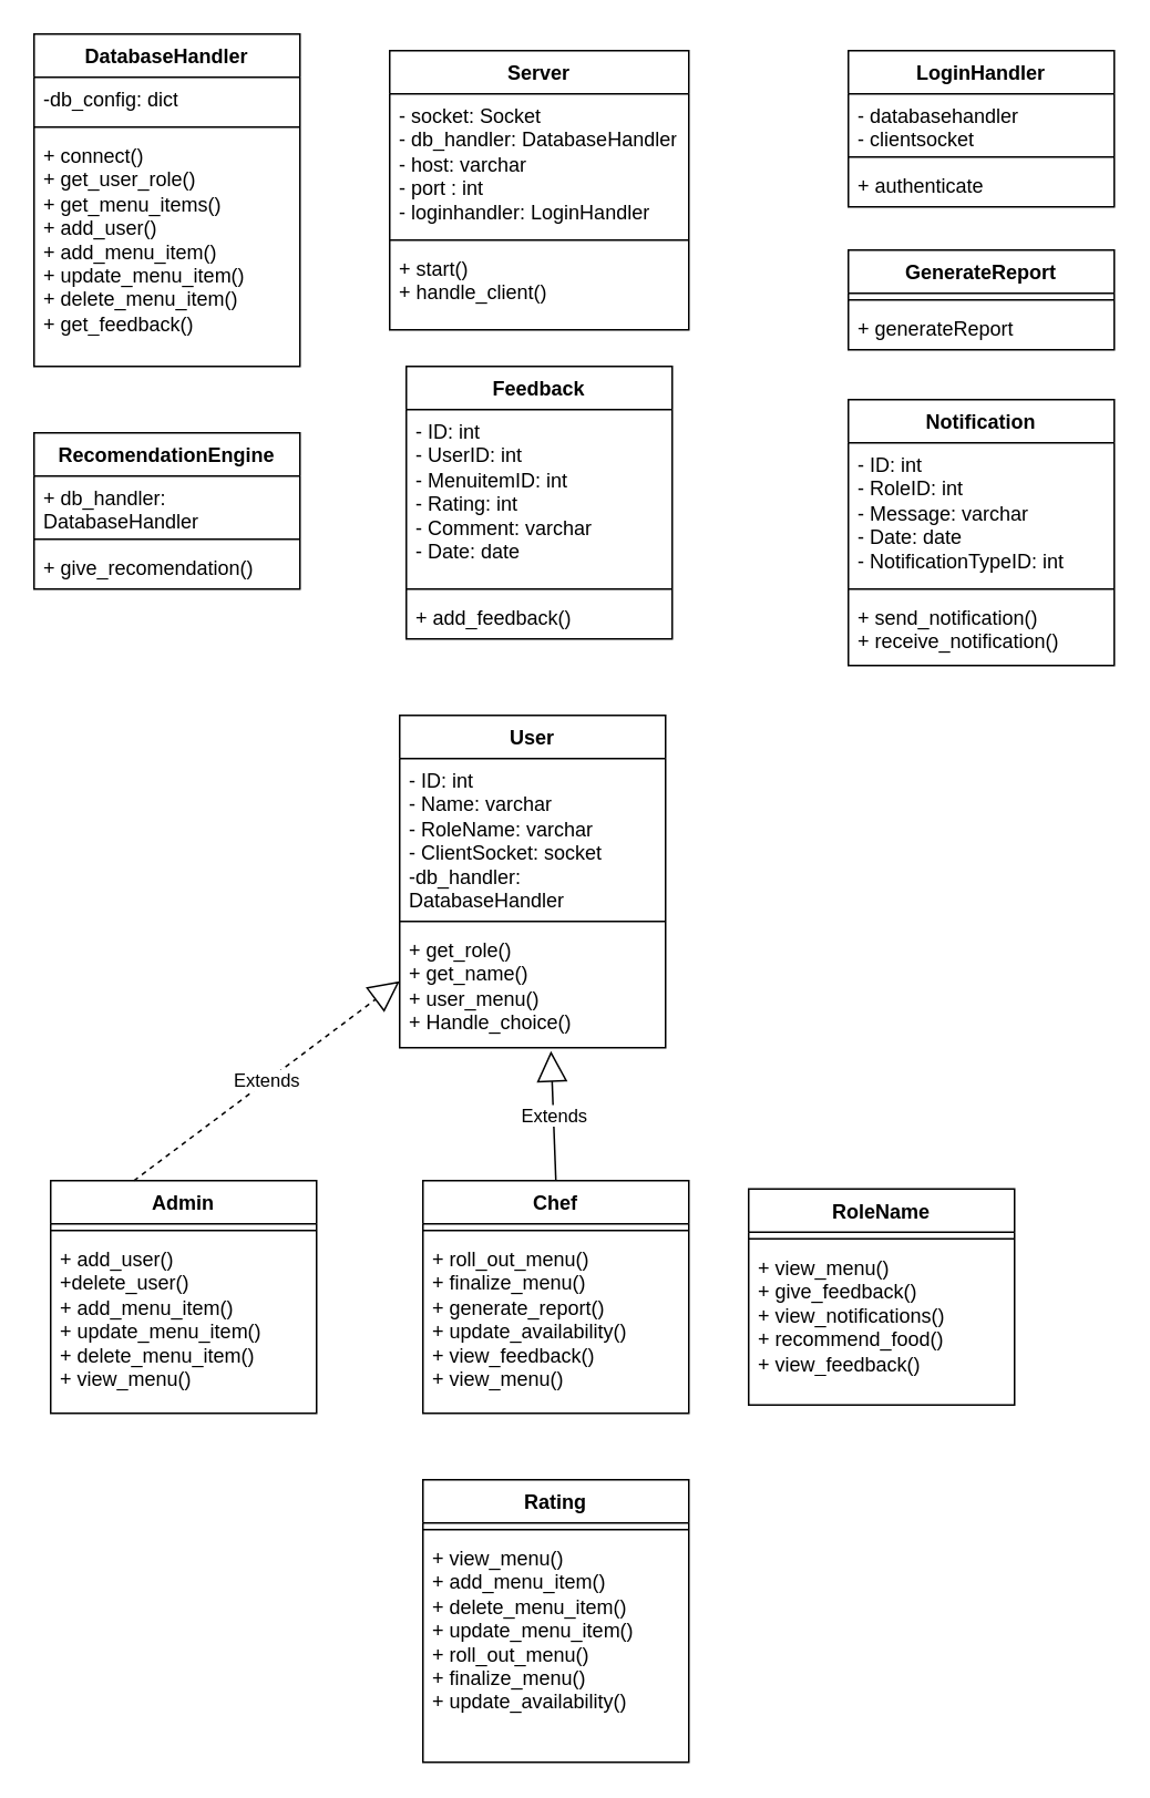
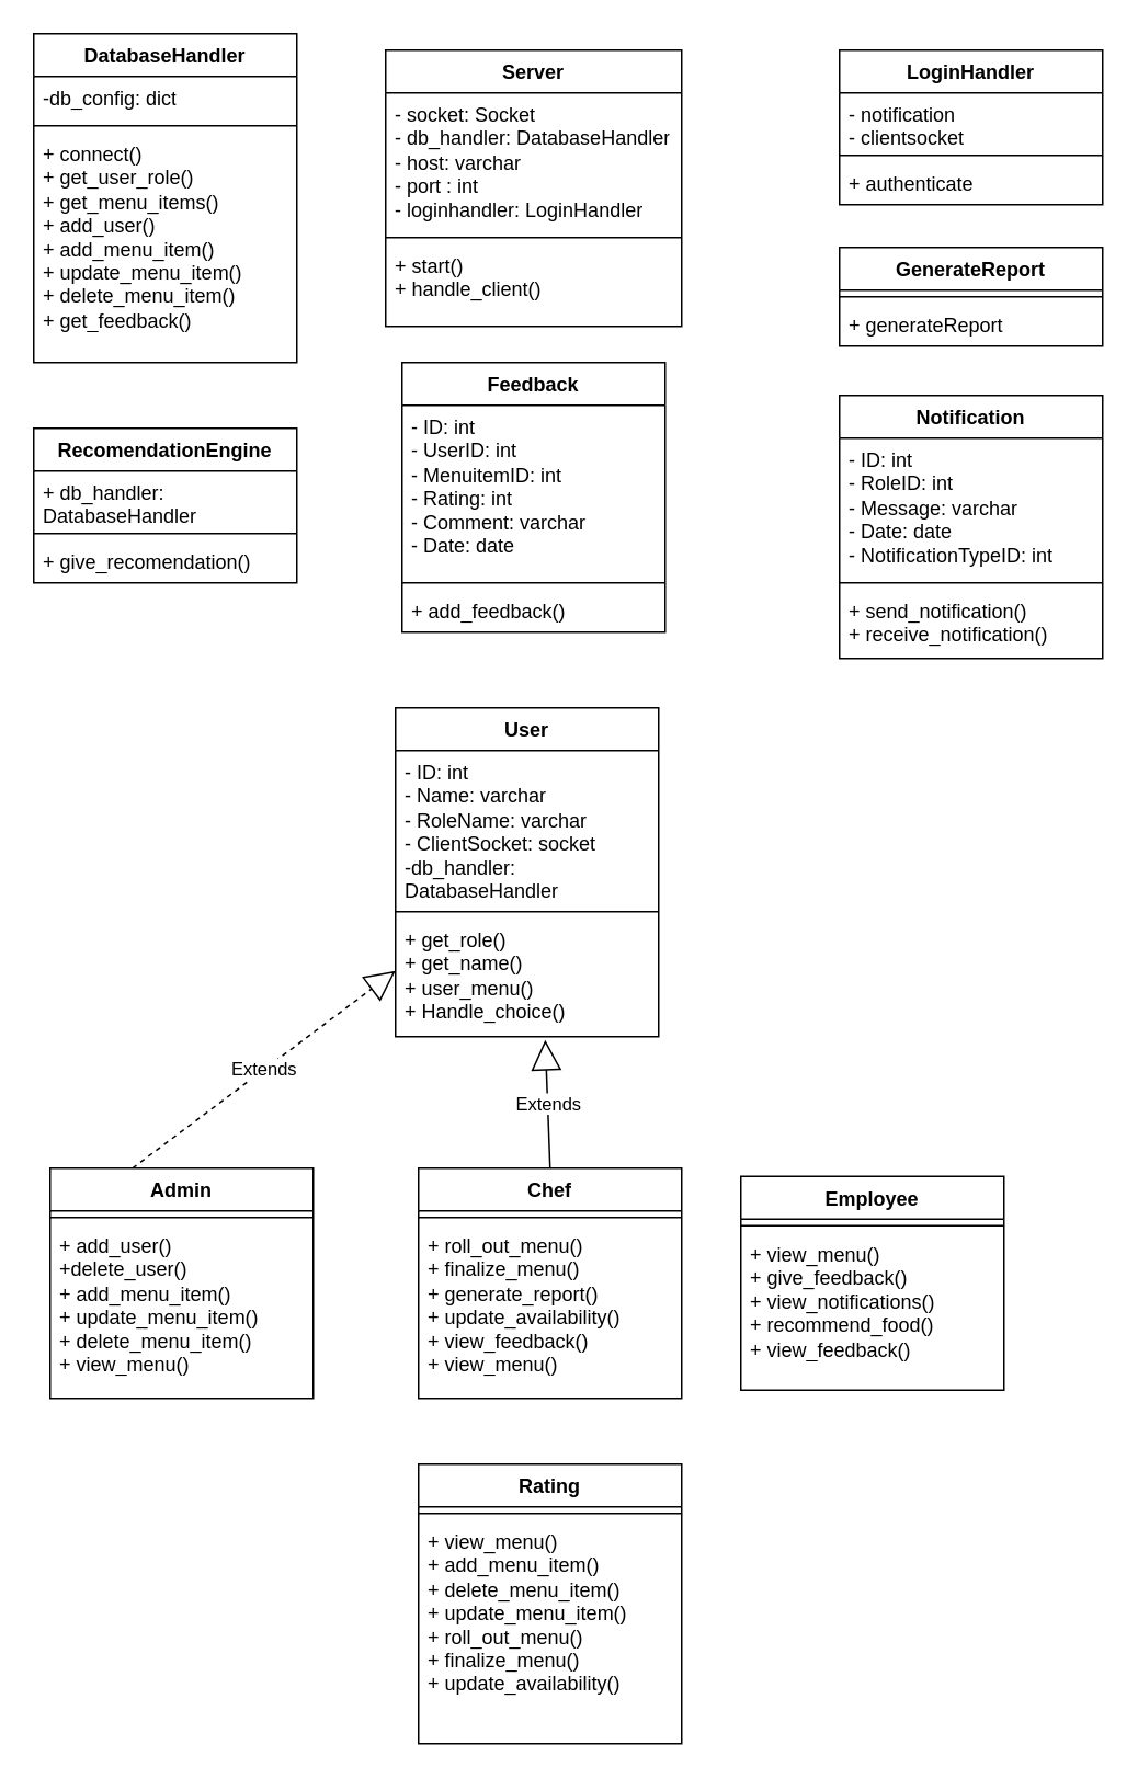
  <mxCell id="0" />
  <mxCell id="1" parent="0" />
  <mxCell id="2" value="Server" style="swimlane;fontStyle=1;align=center;verticalAlign=top;childLayout=stackLayout;horizontal=1;startSize=26;horizontalStack=0;resizeParent=1;resizeParentMax=0;resizeLast=0;collapsible=1;marginBottom=0;whiteSpace=wrap;html=1;" parent="1" vertex="1"><mxGeometry x="234" y="30" width="180" height="168" as="geometry" /></mxCell>
  <mxCell id="3" value="- socket: Socket&lt;div&gt;- db_handler: DatabaseHandler&lt;/div&gt;&lt;div&gt;- host: varchar&lt;/div&gt;&lt;div&gt;- port : int&lt;/div&gt;&lt;div&gt;- loginhandler: LoginHandler&lt;/div&gt;" style="text;strokeColor=none;fillColor=none;align=left;verticalAlign=top;spacingLeft=4;spacingRight=4;overflow=hidden;rotatable=0;points=[[0,0.5],[1,0.5]];portConstraint=eastwest;whiteSpace=wrap;html=1;" parent="2" vertex="1"><mxGeometry y="26" width="180" height="84" as="geometry" /></mxCell>
  <mxCell id="4" value="" style="line;strokeWidth=1;fillColor=none;align=left;verticalAlign=middle;spacingTop=-1;spacingLeft=3;spacingRight=3;rotatable=0;labelPosition=right;points=[];portConstraint=eastwest;strokeColor=inherit;" parent="2" vertex="1"><mxGeometry y="110" width="180" height="8" as="geometry" /></mxCell>
  <mxCell id="5" value="+ start()&lt;div&gt;+ handle_client()&lt;/div&gt;" style="text;strokeColor=none;fillColor=none;align=left;verticalAlign=top;spacingLeft=4;spacingRight=4;overflow=hidden;rotatable=0;points=[[0,0.5],[1,0.5]];portConstraint=eastwest;whiteSpace=wrap;html=1;" parent="2" vertex="1"><mxGeometry y="118" width="180" height="50" as="geometry" /></mxCell>
  <mxCell id="6" value="User" style="swimlane;fontStyle=1;align=center;verticalAlign=top;childLayout=stackLayout;horizontal=1;startSize=26;horizontalStack=0;resizeParent=1;resizeParentMax=0;resizeLast=0;collapsible=1;marginBottom=0;whiteSpace=wrap;html=1;" parent="1" vertex="1"><mxGeometry x="240" y="430" width="160" height="200" as="geometry" /></mxCell>
  <mxCell id="7" value="- ID: int&lt;div&gt;- Name: varchar&lt;br&gt;&lt;div&gt;- RoleName: varchar&lt;/div&gt;&lt;/div&gt;&lt;div&gt;- ClientSocket: socket&lt;/div&gt;&lt;div&gt;-db_handler: DatabaseHandler&lt;/div&gt;" style="text;strokeColor=none;fillColor=none;align=left;verticalAlign=top;spacingLeft=4;spacingRight=4;overflow=hidden;rotatable=0;points=[[0,0.5],[1,0.5]];portConstraint=eastwest;whiteSpace=wrap;html=1;" parent="6" vertex="1"><mxGeometry y="26" width="160" height="94" as="geometry" /></mxCell>
  <mxCell id="8" value="" style="line;strokeWidth=1;fillColor=none;align=left;verticalAlign=middle;spacingTop=-1;spacingLeft=3;spacingRight=3;rotatable=0;labelPosition=right;points=[];portConstraint=eastwest;strokeColor=inherit;" parent="6" vertex="1"><mxGeometry y="120" width="160" height="8" as="geometry" /></mxCell>
  <mxCell id="9" value="+ get_role()&lt;div&gt;+ get_name()&lt;/div&gt;&lt;div&gt;+ user_menu()&lt;/div&gt;&lt;div&gt;+ Handle_choice()&lt;/div&gt;&lt;div&gt;&lt;br&gt;&lt;/div&gt;" style="text;strokeColor=none;fillColor=none;align=left;verticalAlign=top;spacingLeft=4;spacingRight=4;overflow=hidden;rotatable=0;points=[[0,0.5],[1,0.5]];portConstraint=eastwest;whiteSpace=wrap;html=1;" parent="6" vertex="1"><mxGeometry y="128" width="160" height="72" as="geometry" /></mxCell>
  <mxCell id="10" value="DatabaseHandler" style="swimlane;fontStyle=1;align=center;verticalAlign=top;childLayout=stackLayout;horizontal=1;startSize=26;horizontalStack=0;resizeParent=1;resizeParentMax=0;resizeLast=0;collapsible=1;marginBottom=0;whiteSpace=wrap;html=1;" parent="1" vertex="1"><mxGeometry x="20" y="20" width="160" height="200" as="geometry" /></mxCell>
  <mxCell id="11" value="-db_config: dict" style="text;strokeColor=none;fillColor=none;align=left;verticalAlign=top;spacingLeft=4;spacingRight=4;overflow=hidden;rotatable=0;points=[[0,0.5],[1,0.5]];portConstraint=eastwest;whiteSpace=wrap;html=1;" parent="10" vertex="1"><mxGeometry y="26" width="160" height="26" as="geometry" /></mxCell>
  <mxCell id="12" value="" style="line;strokeWidth=1;fillColor=none;align=left;verticalAlign=middle;spacingTop=-1;spacingLeft=3;spacingRight=3;rotatable=0;labelPosition=right;points=[];portConstraint=eastwest;strokeColor=inherit;" parent="10" vertex="1"><mxGeometry y="52" width="160" height="8" as="geometry" /></mxCell>
  <mxCell id="13" value="+ connect()&lt;div&gt;&lt;div&gt;+ get_user_role()&lt;/div&gt;&lt;div&gt;+ get_menu_items()&lt;/div&gt;&lt;div&gt;+ add_user()&lt;/div&gt;&lt;div&gt;+ add_menu_item()&lt;/div&gt;&lt;div&gt;+ update_menu_item()&lt;/div&gt;&lt;div&gt;+ delete_menu_item()&lt;/div&gt;&lt;div&gt;+ get_feedback()&lt;/div&gt;&lt;/div&gt;" style="text;strokeColor=none;fillColor=none;align=left;verticalAlign=top;spacingLeft=4;spacingRight=4;overflow=hidden;rotatable=0;points=[[0,0.5],[1,0.5]];portConstraint=eastwest;whiteSpace=wrap;html=1;" parent="10" vertex="1"><mxGeometry y="60" width="160" height="140" as="geometry" /></mxCell>
  <mxCell id="14" value="Admin" style="swimlane;fontStyle=1;align=center;verticalAlign=top;childLayout=stackLayout;horizontal=1;startSize=26;horizontalStack=0;resizeParent=1;resizeParentMax=0;resizeLast=0;collapsible=1;marginBottom=0;whiteSpace=wrap;html=1;" parent="1" vertex="1"><mxGeometry x="30" y="710" width="160" height="140" as="geometry" /></mxCell>
  <mxCell id="15" value="" style="line;strokeWidth=1;fillColor=none;align=left;verticalAlign=middle;spacingTop=-1;spacingLeft=3;spacingRight=3;rotatable=0;labelPosition=right;points=[];portConstraint=eastwest;strokeColor=inherit;" parent="14" vertex="1"><mxGeometry y="26" width="160" height="8" as="geometry" /></mxCell>
  <mxCell id="16" value="+ add_user()&lt;div&gt;+delete_user()&lt;/div&gt;&lt;div&gt;+ add_menu_item()&lt;/div&gt;&lt;div&gt;+ update_menu_item()&lt;/div&gt;&lt;div&gt;+ delete_menu_item()&lt;br&gt;+ view_menu()&lt;/div&gt;" style="text;strokeColor=none;fillColor=none;align=left;verticalAlign=top;spacingLeft=4;spacingRight=4;overflow=hidden;rotatable=0;points=[[0,0.5],[1,0.5]];portConstraint=eastwest;whiteSpace=wrap;html=1;" parent="14" vertex="1"><mxGeometry y="34" width="160" height="106" as="geometry" /></mxCell>
  <mxCell id="17" value="Chef" style="swimlane;fontStyle=1;align=center;verticalAlign=top;childLayout=stackLayout;horizontal=1;startSize=26;horizontalStack=0;resizeParent=1;resizeParentMax=0;resizeLast=0;collapsible=1;marginBottom=0;whiteSpace=wrap;html=1;" parent="1" vertex="1"><mxGeometry x="254" y="710" width="160" height="140" as="geometry" /></mxCell>
  <mxCell id="18" value="" style="line;strokeWidth=1;fillColor=none;align=left;verticalAlign=middle;spacingTop=-1;spacingLeft=3;spacingRight=3;rotatable=0;labelPosition=right;points=[];portConstraint=eastwest;strokeColor=inherit;" parent="17" vertex="1"><mxGeometry y="26" width="160" height="8" as="geometry" /></mxCell>
  <mxCell id="19" value="+ roll_out_menu()&lt;div&gt;+ finalize_menu()&lt;/div&gt;&lt;div&gt;+ generate_report()&lt;/div&gt;&lt;div&gt;+ update_availability()&lt;/div&gt;&lt;div&gt;+ view_feedback()&lt;/div&gt;&lt;div&gt;+ view_menu()&lt;/div&gt;" style="text;strokeColor=none;fillColor=none;align=left;verticalAlign=top;spacingLeft=4;spacingRight=4;overflow=hidden;rotatable=0;points=[[0,0.5],[1,0.5]];portConstraint=eastwest;whiteSpace=wrap;html=1;" parent="17" vertex="1"><mxGeometry y="34" width="160" height="106" as="geometry" /></mxCell>
- <mxCell id="20" value="RoleName" style="swimlane;fontStyle=1;align=center;verticalAlign=top;childLayout=stackLayout;horizontal=1;startSize=26;horizontalStack=0;resizeParent=1;resizeParentMax=0;resizeLast=0;collapsible=1;marginBottom=0;whiteSpace=wrap;html=1;" parent="1" vertex="1"><mxGeometry x="450" y="715" width="160" height="130" as="geometry" /></mxCell>
+ <mxCell id="20" value="Employee" style="swimlane;fontStyle=1;align=center;verticalAlign=top;childLayout=stackLayout;horizontal=1;startSize=26;horizontalStack=0;resizeParent=1;resizeParentMax=0;resizeLast=0;collapsible=1;marginBottom=0;whiteSpace=wrap;html=1;" parent="1" vertex="1"><mxGeometry x="450" y="715" width="160" height="130" as="geometry" /></mxCell>
  <mxCell id="21" value="" style="line;strokeWidth=1;fillColor=none;align=left;verticalAlign=middle;spacingTop=-1;spacingLeft=3;spacingRight=3;rotatable=0;labelPosition=right;points=[];portConstraint=eastwest;strokeColor=inherit;" parent="20" vertex="1"><mxGeometry y="26" width="160" height="8" as="geometry" /></mxCell>
  <mxCell id="22" value="+ view_menu()&lt;div&gt;+ give_feedback()&lt;/div&gt;&lt;div&gt;+ view_notifications()&lt;/div&gt;&lt;div&gt;+ recommend_food()&lt;/div&gt;&lt;div&gt;+ view_feedback()&lt;/div&gt;" style="text;strokeColor=none;fillColor=none;align=left;verticalAlign=top;spacingLeft=4;spacingRight=4;overflow=hidden;rotatable=0;points=[[0,0.5],[1,0.5]];portConstraint=eastwest;whiteSpace=wrap;html=1;" parent="20" vertex="1"><mxGeometry y="34" width="160" height="96" as="geometry" /></mxCell>
  <mxCell id="23" value="Extends" style="endArrow=block;endSize=16;endFill=0;html=1;rounded=0;exitX=0.313;exitY=0;exitDx=0;exitDy=0;exitPerimeter=0;dashed=1;" parent="1" source="14" target="6" edge="1"><mxGeometry width="160" relative="1" as="geometry"><mxPoint x="70" y="420" as="sourcePoint" /><mxPoint x="230" y="420" as="targetPoint" /><Array as="points" /></mxGeometry></mxCell>
  <mxCell id="24" value="Feedback" style="swimlane;fontStyle=1;align=center;verticalAlign=top;childLayout=stackLayout;horizontal=1;startSize=26;horizontalStack=0;resizeParent=1;resizeParentMax=0;resizeLast=0;collapsible=1;marginBottom=0;whiteSpace=wrap;html=1;" parent="1" vertex="1"><mxGeometry x="244" y="220" width="160" height="164" as="geometry" /></mxCell>
  <mxCell id="25" value="- ID: int&lt;div&gt;- UserID: int&lt;/div&gt;&lt;div&gt;- MenuitemID: int&lt;/div&gt;&lt;div&gt;- Rating: int&lt;/div&gt;&lt;div&gt;- Comment: varchar&lt;/div&gt;&lt;div&gt;- Date: date&lt;/div&gt;" style="text;strokeColor=none;fillColor=none;align=left;verticalAlign=top;spacingLeft=4;spacingRight=4;overflow=hidden;rotatable=0;points=[[0,0.5],[1,0.5]];portConstraint=eastwest;whiteSpace=wrap;html=1;" parent="24" vertex="1"><mxGeometry y="26" width="160" height="104" as="geometry" /></mxCell>
  <mxCell id="26" value="" style="line;strokeWidth=1;fillColor=none;align=left;verticalAlign=middle;spacingTop=-1;spacingLeft=3;spacingRight=3;rotatable=0;labelPosition=right;points=[];portConstraint=eastwest;strokeColor=inherit;" parent="24" vertex="1"><mxGeometry y="130" width="160" height="8" as="geometry" /></mxCell>
  <mxCell id="27" value="+ add_feedback()" style="text;strokeColor=none;fillColor=none;align=left;verticalAlign=top;spacingLeft=4;spacingRight=4;overflow=hidden;rotatable=0;points=[[0,0.5],[1,0.5]];portConstraint=eastwest;whiteSpace=wrap;html=1;" parent="24" vertex="1"><mxGeometry y="138" width="160" height="26" as="geometry" /></mxCell>
  <mxCell id="28" value="Notification" style="swimlane;fontStyle=1;align=center;verticalAlign=top;childLayout=stackLayout;horizontal=1;startSize=26;horizontalStack=0;resizeParent=1;resizeParentMax=0;resizeLast=0;collapsible=1;marginBottom=0;whiteSpace=wrap;html=1;" parent="1" vertex="1"><mxGeometry x="510" y="240" width="160" height="160" as="geometry" /></mxCell>
  <mxCell id="29" value="- ID: int&lt;div&gt;- RoleID: int&lt;/div&gt;&lt;div&gt;- Message: varchar&lt;/div&gt;&lt;div&gt;- Date: date&lt;/div&gt;&lt;div&gt;- NotificationTypeID: int&lt;/div&gt;" style="text;strokeColor=none;fillColor=none;align=left;verticalAlign=top;spacingLeft=4;spacingRight=4;overflow=hidden;rotatable=0;points=[[0,0.5],[1,0.5]];portConstraint=eastwest;whiteSpace=wrap;html=1;" parent="28" vertex="1"><mxGeometry y="26" width="160" height="84" as="geometry" /></mxCell>
  <mxCell id="30" value="" style="line;strokeWidth=1;fillColor=none;align=left;verticalAlign=middle;spacingTop=-1;spacingLeft=3;spacingRight=3;rotatable=0;labelPosition=right;points=[];portConstraint=eastwest;strokeColor=inherit;" parent="28" vertex="1"><mxGeometry y="110" width="160" height="8" as="geometry" /></mxCell>
  <mxCell id="31" value="+ send_notification()&lt;div&gt;+ receive_notification()&lt;/div&gt;" style="text;strokeColor=none;fillColor=none;align=left;verticalAlign=top;spacingLeft=4;spacingRight=4;overflow=hidden;rotatable=0;points=[[0,0.5],[1,0.5]];portConstraint=eastwest;whiteSpace=wrap;html=1;" parent="28" vertex="1"><mxGeometry y="118" width="160" height="42" as="geometry" /></mxCell>
  <mxCell id="32" value="Extends" style="endArrow=block;endSize=16;endFill=0;html=1;rounded=0;entryX=0.569;entryY=1.028;entryDx=0;entryDy=0;entryPerimeter=0;exitX=0.5;exitY=0;exitDx=0;exitDy=0;" parent="1" target="9" edge="1" source="17"><mxGeometry width="160" relative="1" as="geometry"><mxPoint x="320" y="510" as="sourcePoint" /><mxPoint x="320" y="450" as="targetPoint" /><Array as="points" /></mxGeometry></mxCell>
  <mxCell id="33" value="&lt;b&gt;Rating&lt;/b&gt;&lt;div&gt;&lt;b&gt;&lt;br&gt;&lt;/b&gt;&lt;/div&gt;" style="swimlane;fontStyle=1;align=center;verticalAlign=top;childLayout=stackLayout;horizontal=1;startSize=26;horizontalStack=0;resizeParent=1;resizeParentMax=0;resizeLast=0;collapsible=1;marginBottom=0;whiteSpace=wrap;html=1;" parent="1" vertex="1"><mxGeometry x="254" y="890" width="160" height="170" as="geometry" /></mxCell>
  <mxCell id="34" value="" style="line;strokeWidth=1;fillColor=none;align=left;verticalAlign=middle;spacingTop=-1;spacingLeft=3;spacingRight=3;rotatable=0;labelPosition=right;points=[];portConstraint=eastwest;strokeColor=inherit;" parent="33" vertex="1"><mxGeometry y="26" width="160" height="8" as="geometry" /></mxCell>
  <mxCell id="35" value="+ view_menu()&lt;div&gt;+ add_menu_item()&lt;/div&gt;&lt;div&gt;+ delete_menu_item()&lt;/div&gt;&lt;div&gt;+ update_menu_item()&lt;/div&gt;&lt;div&gt;+ roll_out_menu()&lt;/div&gt;&lt;div&gt;+ finalize_menu()&lt;/div&gt;&lt;div&gt;+ update_availability()&lt;/div&gt;" style="text;strokeColor=none;fillColor=none;align=left;verticalAlign=top;spacingLeft=4;spacingRight=4;overflow=hidden;rotatable=0;points=[[0,0.5],[1,0.5]];portConstraint=eastwest;whiteSpace=wrap;html=1;" parent="33" vertex="1"><mxGeometry y="34" width="160" height="136" as="geometry" /></mxCell>
  <mxCell id="36" value="GenerateReport" style="swimlane;fontStyle=1;align=center;verticalAlign=top;childLayout=stackLayout;horizontal=1;startSize=26;horizontalStack=0;resizeParent=1;resizeParentMax=0;resizeLast=0;collapsible=1;marginBottom=0;whiteSpace=wrap;html=1;" parent="1" vertex="1"><mxGeometry x="510" y="150" width="160" height="60" as="geometry" /></mxCell>
  <mxCell id="37" value="" style="line;strokeWidth=1;fillColor=none;align=left;verticalAlign=middle;spacingTop=-1;spacingLeft=3;spacingRight=3;rotatable=0;labelPosition=right;points=[];portConstraint=eastwest;strokeColor=inherit;" parent="36" vertex="1"><mxGeometry y="26" width="160" height="8" as="geometry" /></mxCell>
  <mxCell id="38" value="+ generateReport" style="text;strokeColor=none;fillColor=none;align=left;verticalAlign=top;spacingLeft=4;spacingRight=4;overflow=hidden;rotatable=0;points=[[0,0.5],[1,0.5]];portConstraint=eastwest;whiteSpace=wrap;html=1;" parent="36" vertex="1"><mxGeometry y="34" width="160" height="26" as="geometry" /></mxCell>
  <mxCell id="39" value="RecomendationEngine" style="swimlane;fontStyle=1;align=center;verticalAlign=top;childLayout=stackLayout;horizontal=1;startSize=26;horizontalStack=0;resizeParent=1;resizeParentMax=0;resizeLast=0;collapsible=1;marginBottom=0;whiteSpace=wrap;html=1;" vertex="1" parent="1"><mxGeometry x="20" y="260" width="160" height="94" as="geometry" /></mxCell>
  <mxCell id="40" value="+ db_handler: DatabaseHandler" style="text;strokeColor=none;fillColor=none;align=left;verticalAlign=top;spacingLeft=4;spacingRight=4;overflow=hidden;rotatable=0;points=[[0,0.5],[1,0.5]];portConstraint=eastwest;whiteSpace=wrap;html=1;" vertex="1" parent="39"><mxGeometry y="26" width="160" height="34" as="geometry" /></mxCell>
  <mxCell id="41" value="" style="line;strokeWidth=1;fillColor=none;align=left;verticalAlign=middle;spacingTop=-1;spacingLeft=3;spacingRight=3;rotatable=0;labelPosition=right;points=[];portConstraint=eastwest;strokeColor=inherit;" vertex="1" parent="39"><mxGeometry y="60" width="160" height="8" as="geometry" /></mxCell>
  <mxCell id="42" value="+ give_recomendation()" style="text;strokeColor=none;fillColor=none;align=left;verticalAlign=top;spacingLeft=4;spacingRight=4;overflow=hidden;rotatable=0;points=[[0,0.5],[1,0.5]];portConstraint=eastwest;whiteSpace=wrap;html=1;" vertex="1" parent="39"><mxGeometry y="68" width="160" height="26" as="geometry" /></mxCell>
  <mxCell id="43" value="LoginHandler" style="swimlane;fontStyle=1;align=center;verticalAlign=top;childLayout=stackLayout;horizontal=1;startSize=26;horizontalStack=0;resizeParent=1;resizeParentMax=0;resizeLast=0;collapsible=1;marginBottom=0;whiteSpace=wrap;html=1;" vertex="1" parent="1"><mxGeometry x="510" y="30" width="160" height="94" as="geometry" /></mxCell>
- <mxCell id="44" value="- databasehandler&lt;div&gt;- clientsocket&lt;/div&gt;&lt;div&gt;&lt;br&gt;&lt;/div&gt;" style="text;strokeColor=none;fillColor=none;align=left;verticalAlign=top;spacingLeft=4;spacingRight=4;overflow=hidden;rotatable=0;points=[[0,0.5],[1,0.5]];portConstraint=eastwest;whiteSpace=wrap;html=1;" vertex="1" parent="43"><mxGeometry y="26" width="160" height="34" as="geometry" /></mxCell>
+ <mxCell id="44" value="- notification&lt;div&gt;- clientsocket&lt;/div&gt;&lt;div&gt;&lt;br&gt;&lt;/div&gt;" style="text;strokeColor=none;fillColor=none;align=left;verticalAlign=top;spacingLeft=4;spacingRight=4;overflow=hidden;rotatable=0;points=[[0,0.5],[1,0.5]];portConstraint=eastwest;whiteSpace=wrap;html=1;" vertex="1" parent="43"><mxGeometry y="26" width="160" height="34" as="geometry" /></mxCell>
  <mxCell id="45" value="" style="line;strokeWidth=1;fillColor=none;align=left;verticalAlign=middle;spacingTop=-1;spacingLeft=3;spacingRight=3;rotatable=0;labelPosition=right;points=[];portConstraint=eastwest;strokeColor=inherit;" vertex="1" parent="43"><mxGeometry y="60" width="160" height="8" as="geometry" /></mxCell>
  <mxCell id="46" value="+ authenticate" style="text;strokeColor=none;fillColor=none;align=left;verticalAlign=top;spacingLeft=4;spacingRight=4;overflow=hidden;rotatable=0;points=[[0,0.5],[1,0.5]];portConstraint=eastwest;whiteSpace=wrap;html=1;" vertex="1" parent="43"><mxGeometry y="68" width="160" height="26" as="geometry" /></mxCell>
